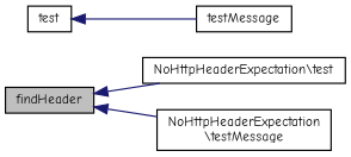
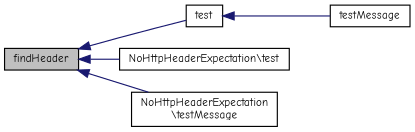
  digraph {
    fontname="Comic Neue"
    rankdir=LR
    node [color=black fillcolor=white fontname="Comic Neue" fontsize=10 shape=record style=filled]
    edge [color=midnightblue dir=back fontname="Comic Neue" fontsize=10 labelfontname=Helvetica labelfontsize=10 style=solid]
    n1 [fillcolor=grey75 fontcolor=black height=0.2 label=findHeader width=0.4]
    n2 [height=0.2 label=test width=0.4]
    n3 [height=0.2 label="NoHttpHeaderExpectation\\test" width=0.4]
    n4 [height=0.2 label="NoHttpHeaderExpectation\l\\testMessage" width=0.4]
    n5 [height=0.2 label=testMessage width=0.4]
+   n1 -> n2
    n1 -> n3
    n1 -> n4
    n2 -> n5
  }
